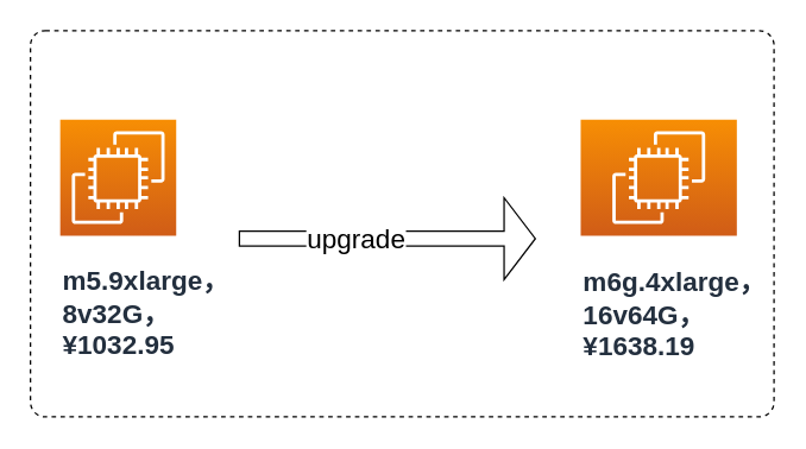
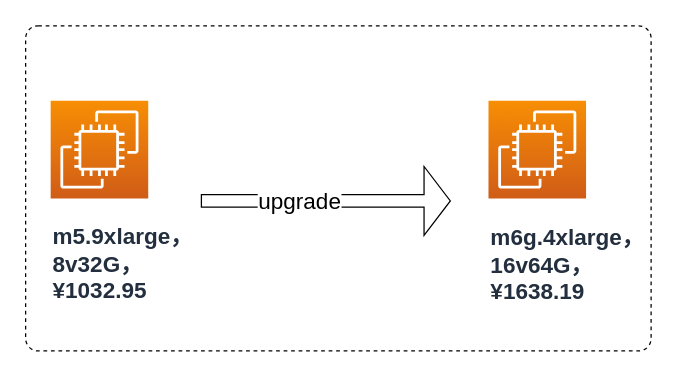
  <mxCell id="0" />
  <mxCell id="1" parent="0" />
  <mxCell id="2" value="" style="html=1;align=center;verticalAlign=top;rounded=1;absoluteArcSize=1;arcSize=20;dashed=1;fontSize=18;" vertex="1" parent="1"><mxGeometry x="20" y="20" width="500" height="260" as="geometry" /></mxCell>
  <mxCell id="3" value="&lt;h3&gt;&lt;font style=&quot;font-size: 18px;&quot;&gt;m5.9xlarge，&lt;br&gt;&lt;/font&gt;&lt;font style=&quot;font-size: 18px;&quot;&gt;8v32G，&lt;br&gt;&lt;/font&gt;&lt;font style=&quot;font-size: 18px;&quot;&gt;¥1032.95&lt;/font&gt;&lt;/h3&gt;" style="sketch=0;points=[[0,0,0],[0.25,0,0],[0.5,0,0],[0.75,0,0],[1,0,0],[0,1,0],[0.25,1,0],[0.5,1,0],[0.75,1,0],[1,1,0],[0,0.25,0],[0,0.5,0],[0,0.75,0],[1,0.25,0],[1,0.5,0],[1,0.75,0]];outlineConnect=0;fontColor=#232F3E;gradientColor=#F78E04;gradientDirection=north;fillColor=#D05C17;strokeColor=#ffffff;dashed=0;verticalLabelPosition=bottom;verticalAlign=top;align=left;html=1;fontSize=12;fontStyle=0;aspect=fixed;shape=mxgraph.aws4.resourceIcon;resIcon=mxgraph.aws4.ec2;" vertex="1" parent="1"><mxGeometry x="40" y="80" width="78" height="78" as="geometry" /></mxCell>
- <mxCell id="4" value="&lt;h2&gt;m6g.4xlarge，&lt;br&gt;16v64G，&lt;br&gt;¥1638.19&lt;/h2&gt;" style="sketch=0;points=[[0,0,0],[0.25,0,0],[0.5,0,0],[0.75,0,0],[1,0,0],[0,1,0],[0.25,1,0],[0.5,1,0],[0.75,1,0],[1,1,0],[0,0.25,0],[0,0.5,0],[0,0.75,0],[1,0.25,0],[1,0.5,0],[1,0.75,0]];outlineConnect=0;fontColor=#232F3E;gradientColor=#F78E04;gradientDirection=north;fillColor=#D05C17;strokeColor=#ffffff;dashed=0;verticalLabelPosition=bottom;verticalAlign=top;align=left;html=1;fontSize=12;fontStyle=0;aspect=fixed;shape=mxgraph.aws4.resourceIcon;resIcon=mxgraph.aws4.ec2;" vertex="1" parent="1"><mxGeometry x="390" y="80" width="105" height="78" as="geometry" /></mxCell>
+ <mxCell id="4" value="&lt;h2&gt;m6g.4xlarge，&lt;br&gt;16v64G，&lt;br&gt;¥1638.19&lt;/h2&gt;" style="sketch=0;points=[[0,0,0],[0.25,0,0],[0.5,0,0],[0.75,0,0],[1,0,0],[0,1,0],[0.25,1,0],[0.5,1,0],[0.75,1,0],[1,1,0],[0,0.25,0],[0,0.5,0],[0,0.75,0],[1,0.25,0],[1,0.5,0],[1,0.75,0]];outlineConnect=0;fontColor=#232F3E;gradientColor=#F78E04;gradientDirection=north;fillColor=#D05C17;strokeColor=#ffffff;dashed=0;verticalLabelPosition=bottom;verticalAlign=top;align=left;html=1;fontSize=12;fontStyle=0;aspect=fixed;shape=mxgraph.aws4.resourceIcon;resIcon=mxgraph.aws4.ec2;" vertex="1" parent="1"><mxGeometry x="390" y="80" width="78" height="78" as="geometry" /></mxCell>
  <mxCell id="5" value="" style="shape=flexArrow;endArrow=classic;html=1;rounded=0;fontSize=18;endWidth=44;endSize=6.67;" edge="1" parent="1"><mxGeometry width="50" height="50" relative="1" as="geometry"><mxPoint x="160" y="160" as="sourcePoint" /><mxPoint x="360" y="160" as="targetPoint" /><Array as="points" /></mxGeometry></mxCell>
  <mxCell id="6" value="upgrade" style="edgeLabel;html=1;align=center;verticalAlign=middle;resizable=0;points=[];fontSize=18;" vertex="1" connectable="0" parent="5"><mxGeometry x="-0.22" relative="1" as="geometry"><mxPoint as="offset" /></mxGeometry></mxCell>
